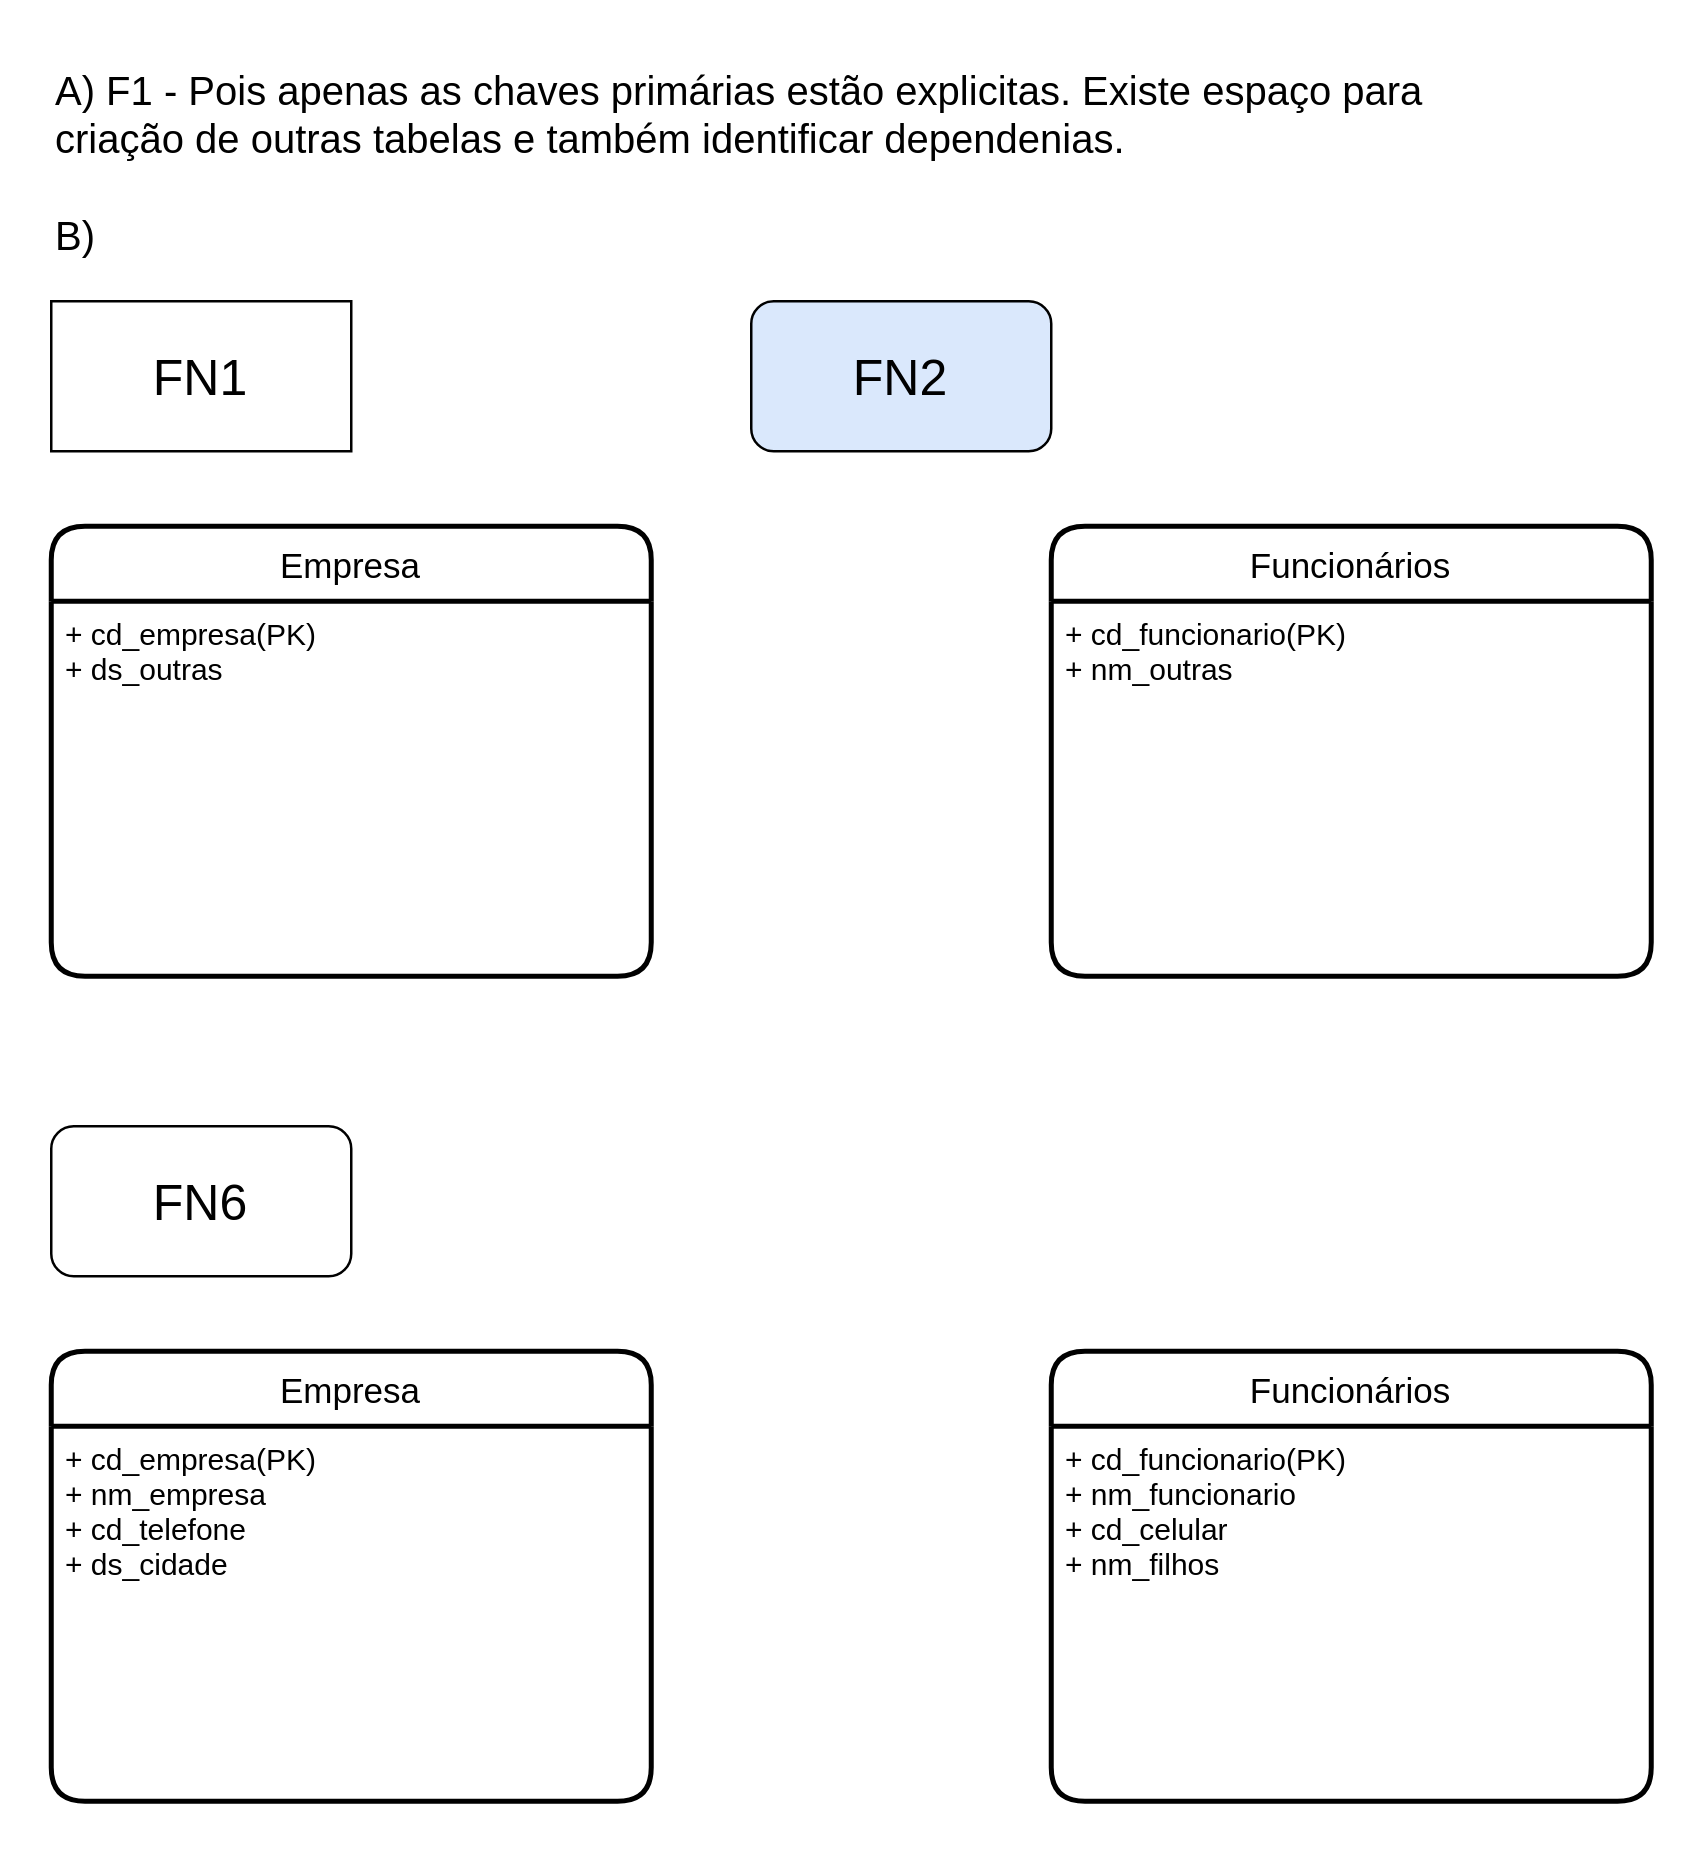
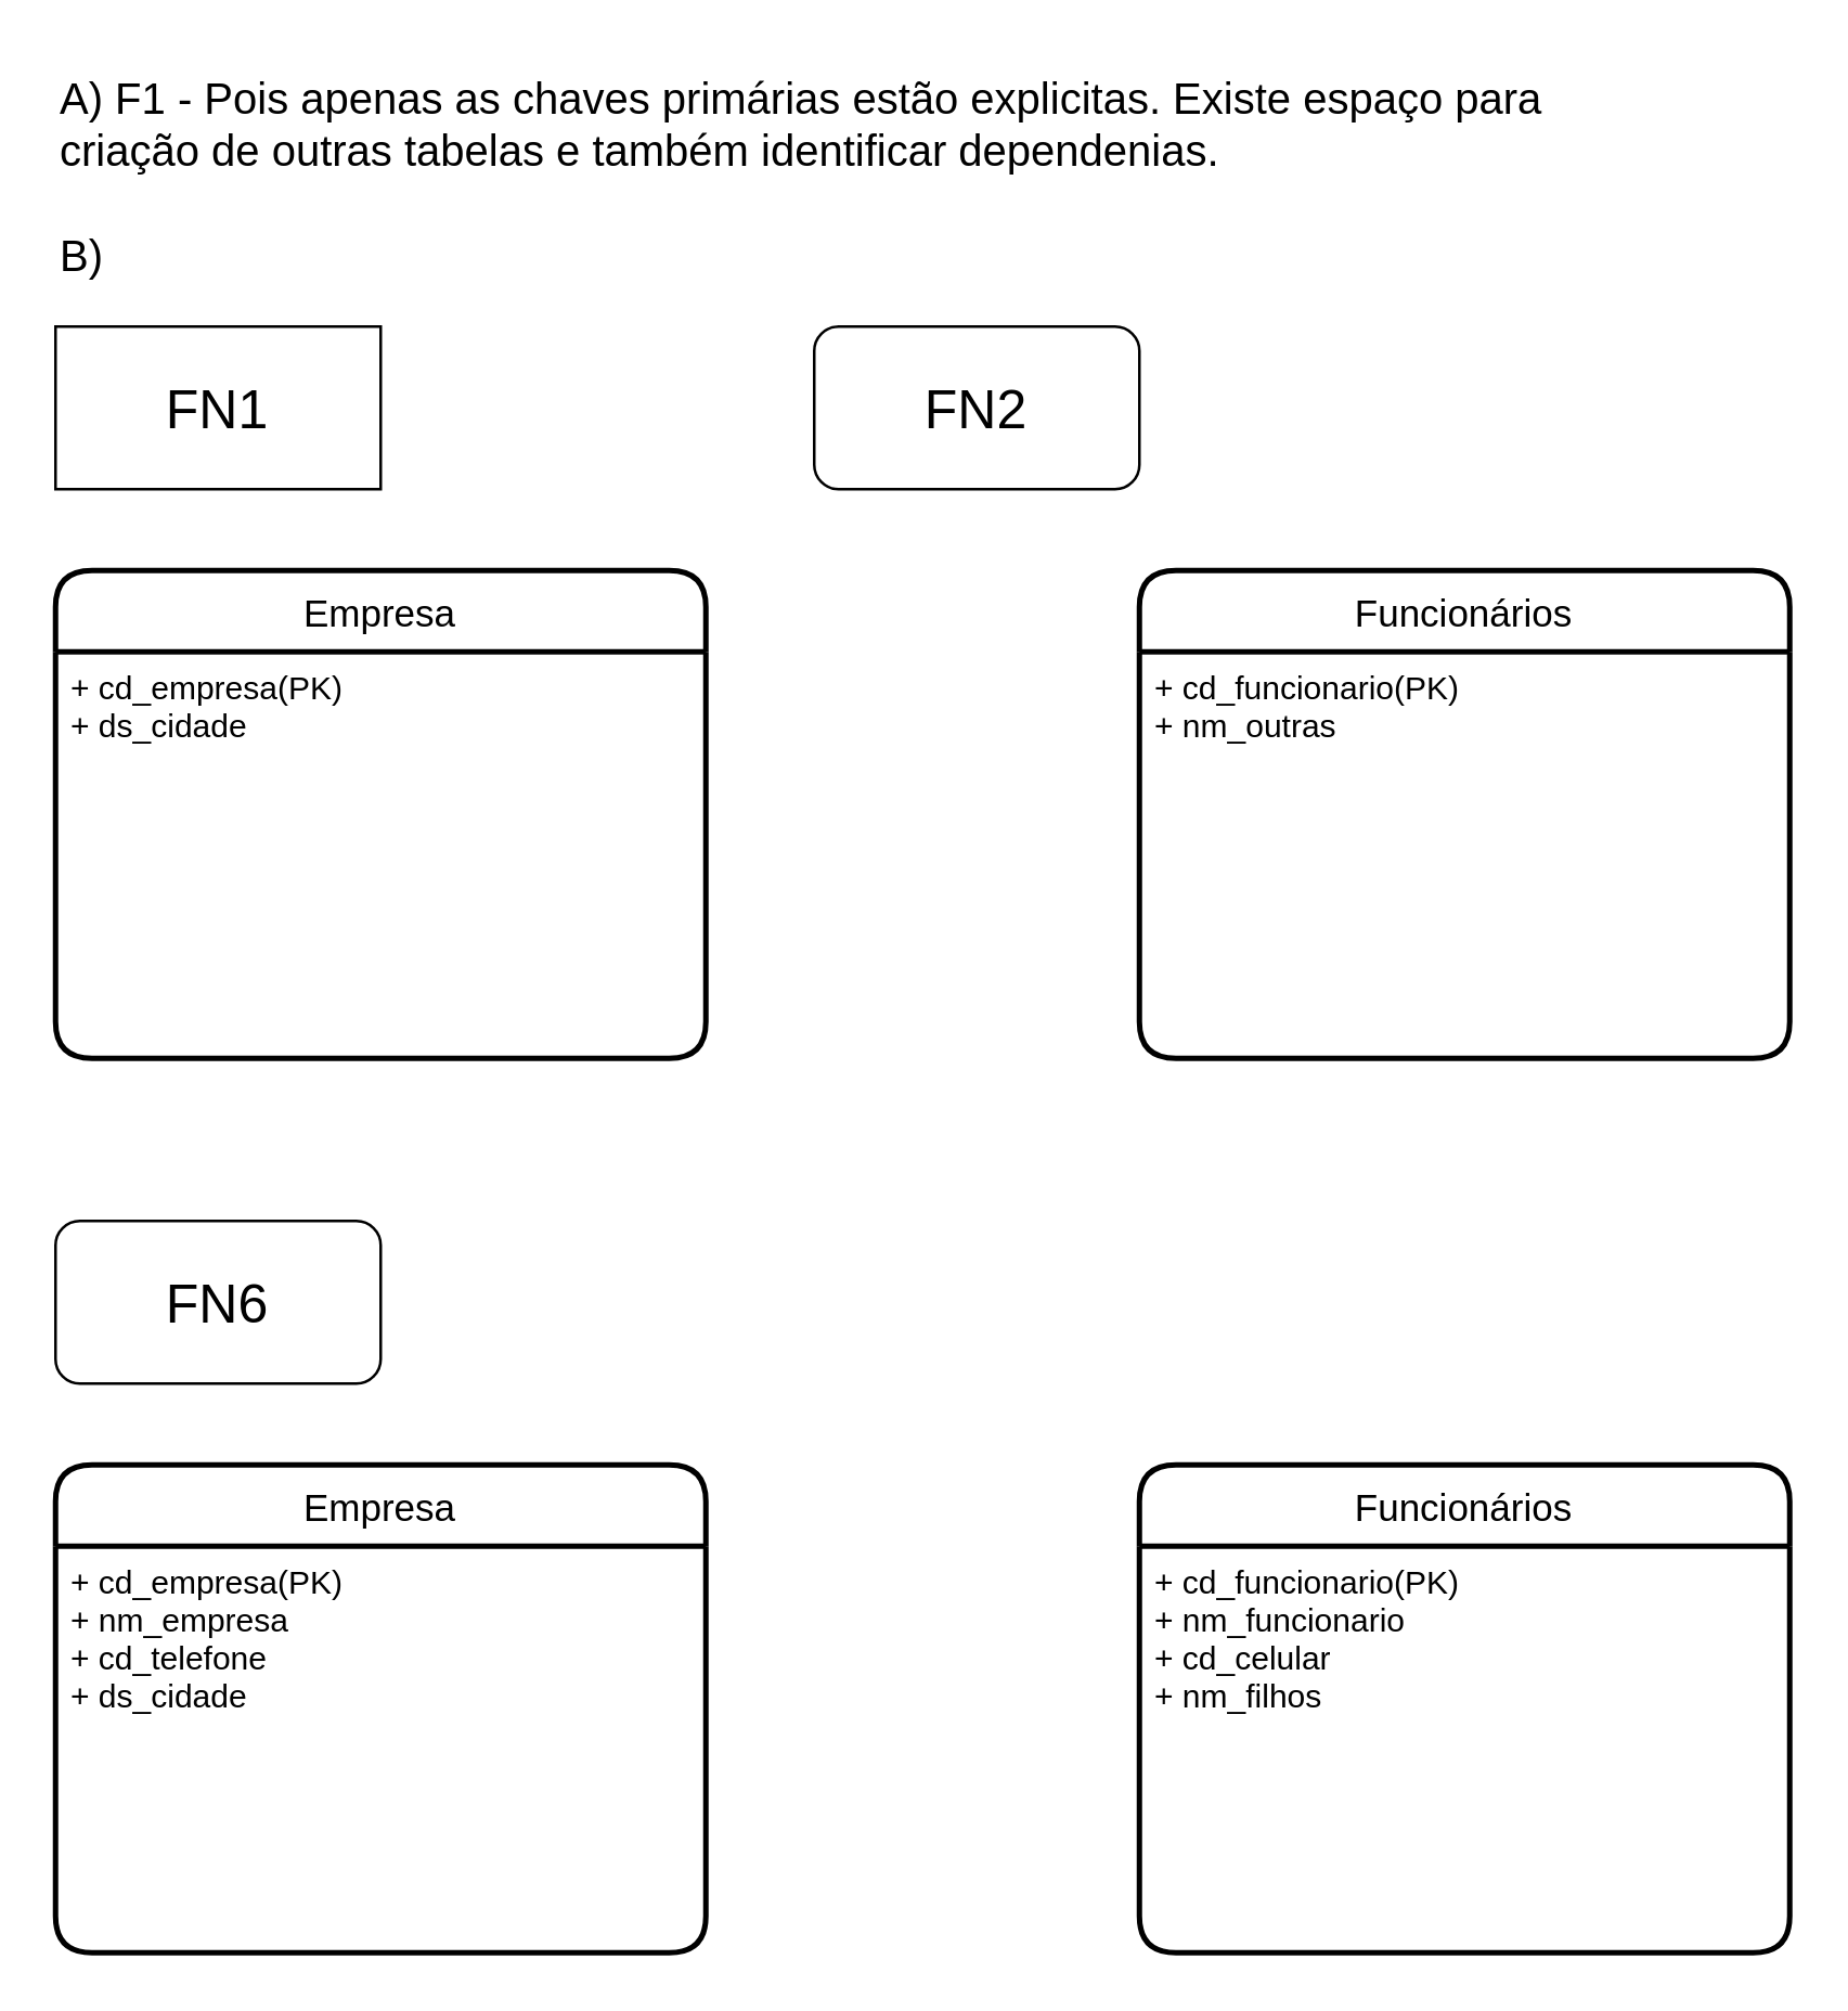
  <mxCell id="0" />
  <mxCell id="1" parent="0" />
  <mxCell id="2" value="&lt;font style=&quot;font-size: 20px&quot;&gt;FN1&lt;/font&gt;" style="whiteSpace=wrap;html=1;rounded=0;" parent="1" vertex="1"><mxGeometry x="20" y="120" width="120" height="60" as="geometry" /></mxCell>
- <mxCell id="3" value="&lt;font style=&quot;font-size: 20px&quot;&gt;FN2&lt;/font&gt;" style="rounded=1;whiteSpace=wrap;html=1;fillColor=#dae8fc;" parent="1" vertex="1"><mxGeometry x="300" y="120" width="120" height="60" as="geometry" /></mxCell>
+ <mxCell id="3" value="&lt;font style=&quot;font-size: 20px&quot;&gt;FN2&lt;/font&gt;" style="rounded=1;whiteSpace=wrap;html=1;" parent="1" vertex="1"><mxGeometry x="300" y="120" width="120" height="60" as="geometry" /></mxCell>
  <mxCell id="4" value="&lt;font style=&quot;font-size: 20px&quot;&gt;FN6&lt;/font&gt;" style="rounded=1;whiteSpace=wrap;html=1;" parent="1" vertex="1"><mxGeometry x="20" y="450" width="120" height="60" as="geometry" /></mxCell>
  <mxCell id="5" value="Funcionários" style="swimlane;childLayout=stackLayout;horizontal=1;startSize=30;horizontalStack=0;rounded=1;fontSize=14;fontStyle=0;strokeWidth=2;resizeParent=0;resizeLast=1;shadow=0;dashed=0;align=center;" parent="1" vertex="1"><mxGeometry x="420" y="210" width="240" height="180" as="geometry" /></mxCell>
  <mxCell id="6" value="+ cd_funcionario(PK)&#10;+ nm_outras" style="align=left;strokeColor=none;fillColor=none;spacingLeft=4;fontSize=12;verticalAlign=top;resizable=0;rotatable=0;part=1;" parent="5" vertex="1"><mxGeometry y="30" width="240" height="150" as="geometry" /></mxCell>
  <mxCell id="7" value="Funcionários" style="swimlane;childLayout=stackLayout;horizontal=1;startSize=30;horizontalStack=0;rounded=1;fontSize=14;fontStyle=0;strokeWidth=2;resizeParent=0;resizeLast=1;shadow=0;dashed=0;align=center;" parent="1" vertex="1"><mxGeometry x="420" y="540" width="240" height="180" as="geometry" /></mxCell>
  <mxCell id="8" value="+ cd_funcionario(PK)&#10;+ nm_funcionario&#10;+ cd_celular&#10;+ nm_filhos" style="align=left;strokeColor=none;fillColor=none;spacingLeft=4;fontSize=12;verticalAlign=top;resizable=0;rotatable=0;part=1;" parent="7" vertex="1"><mxGeometry y="30" width="240" height="150" as="geometry" /></mxCell>
  <mxCell id="9" value="Empresa" style="swimlane;childLayout=stackLayout;horizontal=1;startSize=30;horizontalStack=0;rounded=1;fontSize=14;fontStyle=0;strokeWidth=2;resizeParent=0;resizeLast=1;shadow=0;dashed=0;align=center;" parent="1" vertex="1"><mxGeometry x="20" y="210" width="240" height="180" as="geometry" /></mxCell>
- <mxCell id="10" value="+ cd_empresa(PK)&#10;+ ds_outras" style="align=left;strokeColor=none;fillColor=none;spacingLeft=4;fontSize=12;verticalAlign=top;resizable=0;rotatable=0;part=1;" parent="9" vertex="1"><mxGeometry y="30" width="240" height="150" as="geometry" /></mxCell>
+ <mxCell id="10" value="+ cd_empresa(PK)&#10;+ ds_cidade" style="align=left;strokeColor=none;fillColor=none;spacingLeft=4;fontSize=12;verticalAlign=top;resizable=0;rotatable=0;part=1;" parent="9" vertex="1"><mxGeometry y="30" width="240" height="150" as="geometry" /></mxCell>
  <mxCell id="11" value="Empresa" style="swimlane;childLayout=stackLayout;horizontal=1;startSize=30;horizontalStack=0;rounded=1;fontSize=14;fontStyle=0;strokeWidth=2;resizeParent=0;resizeLast=1;shadow=0;dashed=0;align=center;" parent="1" vertex="1"><mxGeometry x="20" y="540" width="240" height="180" as="geometry" /></mxCell>
  <mxCell id="12" value="+ cd_empresa(PK)&#10;+ nm_empresa&#10;+ cd_telefone&#10;+ ds_cidade" style="align=left;strokeColor=none;fillColor=none;spacingLeft=4;fontSize=12;verticalAlign=top;resizable=0;rotatable=0;part=1;" parent="11" vertex="1"><mxGeometry y="30" width="240" height="150" as="geometry" /></mxCell>
  <mxCell id="13" value="&lt;font style=&quot;font-size: 16px&quot;&gt;A)    F1 - Pois apenas as chaves primárias estão explicitas. Existe espaço para criação de outras tabelas e também identificar dependenias.&lt;br&gt;&lt;br&gt;B)&amp;nbsp;&lt;br&gt;&lt;br&gt;&lt;/font&gt;" style="text;whiteSpace=wrap;html=1;" vertex="1" parent="1"><mxGeometry x="20" y="20" width="550" height="90" as="geometry" /></mxCell>
